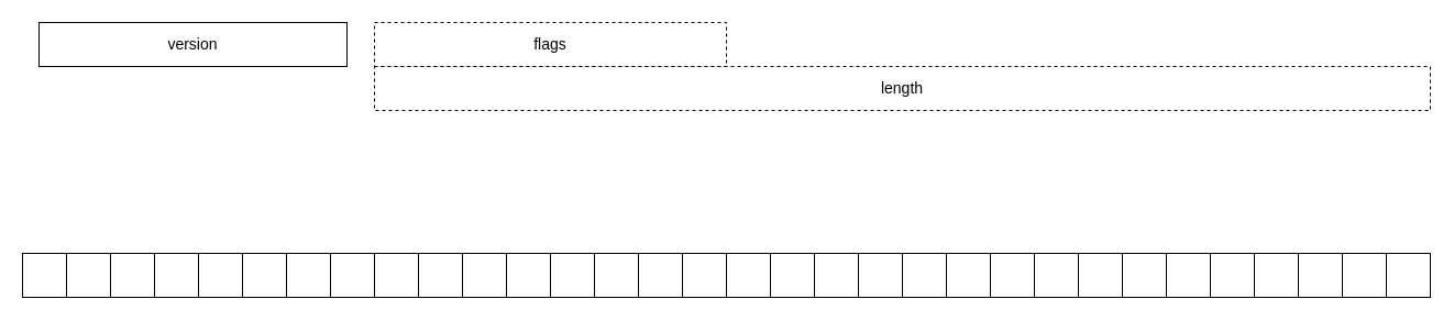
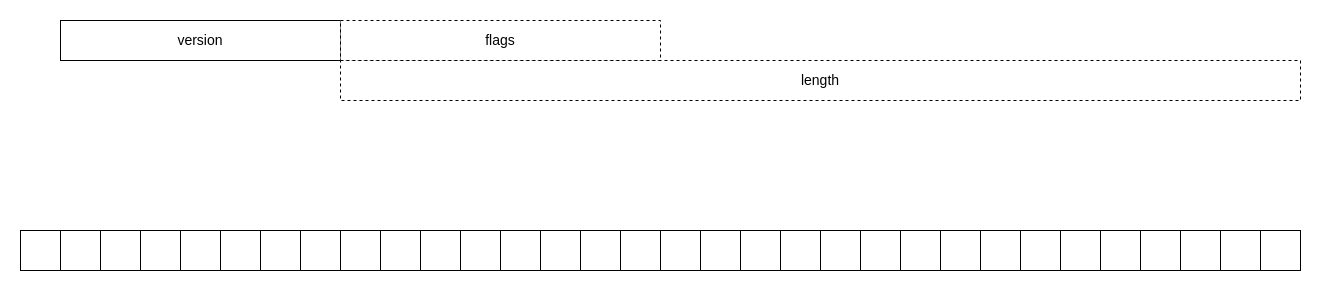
  <mxCell id="0" />
  <mxCell id="1" parent="0" />
  <mxCell id="2" value="" style="rounded=0;whiteSpace=wrap;html=1;fontColor=default;strokeColor=default;fillColor=default;" vertex="1" parent="1"><mxGeometry x="20" y="230" width="40" height="40" as="geometry" /></mxCell>
  <mxCell id="3" value="" style="rounded=0;whiteSpace=wrap;html=1;fontColor=default;strokeColor=default;fillColor=default;" vertex="1" parent="1"><mxGeometry x="60" y="230" width="40" height="40" as="geometry" /></mxCell>
  <mxCell id="4" value="" style="rounded=0;whiteSpace=wrap;html=1;fontColor=default;strokeColor=default;fillColor=default;" vertex="1" parent="1"><mxGeometry x="100" y="230" width="40" height="40" as="geometry" /></mxCell>
  <mxCell id="5" value="" style="rounded=0;whiteSpace=wrap;html=1;fontColor=default;strokeColor=default;fillColor=default;" vertex="1" parent="1"><mxGeometry x="140" y="230" width="40" height="40" as="geometry" /></mxCell>
  <mxCell id="6" value="" style="rounded=0;whiteSpace=wrap;html=1;fontColor=default;strokeColor=default;fillColor=default;" vertex="1" parent="1"><mxGeometry x="180" y="230" width="40" height="40" as="geometry" /></mxCell>
  <mxCell id="7" value="" style="rounded=0;whiteSpace=wrap;html=1;fontColor=default;strokeColor=default;fillColor=default;" vertex="1" parent="1"><mxGeometry x="220" y="230" width="40" height="40" as="geometry" /></mxCell>
  <mxCell id="8" value="" style="rounded=0;whiteSpace=wrap;html=1;fontColor=default;strokeColor=default;fillColor=default;" vertex="1" parent="1"><mxGeometry x="260" y="230" width="40" height="40" as="geometry" /></mxCell>
  <mxCell id="9" value="" style="rounded=0;whiteSpace=wrap;html=1;fontColor=default;strokeColor=default;fillColor=default;" vertex="1" parent="1"><mxGeometry x="300" y="230" width="40" height="40" as="geometry" /></mxCell>
- <mxCell id="10" value="&lt;font style=&quot;font-size: 14px&quot;&gt;version&lt;/font&gt;" style="rounded=0;whiteSpace=wrap;html=1;fontColor=default;strokeColor=default;fillColor=default;" vertex="1" parent="1"><mxGeometry x="35" y="20" width="280" height="40" as="geometry" /></mxCell>
+ <mxCell id="10" value="&lt;font style=&quot;font-size: 14px&quot;&gt;version&lt;/font&gt;" style="rounded=0;whiteSpace=wrap;html=1;fontColor=default;strokeColor=default;fillColor=default;" vertex="1" parent="1"><mxGeometry x="60" y="20" width="280" height="40" as="geometry" /></mxCell>
  <mxCell id="11" value="&lt;font style=&quot;font-size: 14px&quot;&gt;flags&lt;/font&gt;" style="rounded=0;whiteSpace=wrap;html=1;fontColor=default;strokeColor=default;fillColor=default;dashed=1;" vertex="1" parent="1"><mxGeometry x="340" y="20" width="320" height="40" as="geometry" /></mxCell>
  <mxCell id="12" value="" style="rounded=0;whiteSpace=wrap;html=1;fontColor=default;strokeColor=default;fillColor=default;" vertex="1" parent="1"><mxGeometry x="340" y="230" width="40" height="40" as="geometry" /></mxCell>
  <mxCell id="13" value="" style="rounded=0;whiteSpace=wrap;html=1;fontColor=default;strokeColor=default;fillColor=default;" vertex="1" parent="1"><mxGeometry x="380" y="230" width="40" height="40" as="geometry" /></mxCell>
  <mxCell id="14" value="" style="rounded=0;whiteSpace=wrap;html=1;fontColor=default;strokeColor=default;fillColor=default;" vertex="1" parent="1"><mxGeometry x="420" y="230" width="40" height="40" as="geometry" /></mxCell>
  <mxCell id="15" value="" style="rounded=0;whiteSpace=wrap;html=1;fontColor=default;strokeColor=default;fillColor=default;" vertex="1" parent="1"><mxGeometry x="460" y="230" width="40" height="40" as="geometry" /></mxCell>
  <mxCell id="16" value="" style="rounded=0;whiteSpace=wrap;html=1;fontColor=default;strokeColor=default;fillColor=default;" vertex="1" parent="1"><mxGeometry x="500" y="230" width="40" height="40" as="geometry" /></mxCell>
  <mxCell id="17" value="" style="rounded=0;whiteSpace=wrap;html=1;fontColor=default;strokeColor=default;fillColor=default;" vertex="1" parent="1"><mxGeometry x="540" y="230" width="40" height="40" as="geometry" /></mxCell>
  <mxCell id="18" value="" style="rounded=0;whiteSpace=wrap;html=1;fontColor=default;strokeColor=default;fillColor=default;" vertex="1" parent="1"><mxGeometry x="580" y="230" width="40" height="40" as="geometry" /></mxCell>
  <mxCell id="19" value="" style="rounded=0;whiteSpace=wrap;html=1;fontColor=default;strokeColor=default;fillColor=default;" vertex="1" parent="1"><mxGeometry x="620" y="230" width="40" height="40" as="geometry" /></mxCell>
  <mxCell id="20" value="" style="rounded=0;whiteSpace=wrap;html=1;fontColor=default;strokeColor=default;fillColor=default;" vertex="1" parent="1"><mxGeometry x="660" y="230" width="40" height="40" as="geometry" /></mxCell>
  <mxCell id="21" value="" style="rounded=0;whiteSpace=wrap;html=1;fontColor=default;strokeColor=default;fillColor=default;" vertex="1" parent="1"><mxGeometry x="700" y="230" width="40" height="40" as="geometry" /></mxCell>
  <mxCell id="22" value="" style="rounded=0;whiteSpace=wrap;html=1;fontColor=default;strokeColor=default;fillColor=default;" vertex="1" parent="1"><mxGeometry x="740" y="230" width="40" height="40" as="geometry" /></mxCell>
  <mxCell id="23" value="" style="rounded=0;whiteSpace=wrap;html=1;fontColor=default;strokeColor=default;fillColor=default;" vertex="1" parent="1"><mxGeometry x="780" y="230" width="40" height="40" as="geometry" /></mxCell>
  <mxCell id="24" value="" style="rounded=0;whiteSpace=wrap;html=1;fontColor=default;strokeColor=default;fillColor=default;" vertex="1" parent="1"><mxGeometry x="820" y="230" width="40" height="40" as="geometry" /></mxCell>
  <mxCell id="25" value="" style="rounded=0;whiteSpace=wrap;html=1;fontColor=default;strokeColor=default;fillColor=default;" vertex="1" parent="1"><mxGeometry x="860" y="230" width="40" height="40" as="geometry" /></mxCell>
  <mxCell id="26" value="" style="rounded=0;whiteSpace=wrap;html=1;fontColor=default;strokeColor=default;fillColor=default;" vertex="1" parent="1"><mxGeometry x="900" y="230" width="40" height="40" as="geometry" /></mxCell>
  <mxCell id="27" value="" style="rounded=0;whiteSpace=wrap;html=1;fontColor=default;strokeColor=default;fillColor=default;" vertex="1" parent="1"><mxGeometry x="940" y="230" width="40" height="40" as="geometry" /></mxCell>
  <mxCell id="28" value="" style="rounded=0;whiteSpace=wrap;html=1;fontColor=default;strokeColor=default;fillColor=default;" vertex="1" parent="1"><mxGeometry x="980" y="230" width="40" height="40" as="geometry" /></mxCell>
  <mxCell id="29" value="" style="rounded=0;whiteSpace=wrap;html=1;fontColor=default;strokeColor=default;fillColor=default;" vertex="1" parent="1"><mxGeometry x="1020" y="230" width="40" height="40" as="geometry" /></mxCell>
  <mxCell id="30" value="" style="rounded=0;whiteSpace=wrap;html=1;fontColor=default;strokeColor=default;fillColor=default;" vertex="1" parent="1"><mxGeometry x="1060" y="230" width="40" height="40" as="geometry" /></mxCell>
  <mxCell id="31" value="" style="rounded=0;whiteSpace=wrap;html=1;fontColor=default;strokeColor=default;fillColor=default;" vertex="1" parent="1"><mxGeometry x="1100" y="230" width="40" height="40" as="geometry" /></mxCell>
  <mxCell id="32" value="" style="rounded=0;whiteSpace=wrap;html=1;fontColor=default;strokeColor=default;fillColor=default;" vertex="1" parent="1"><mxGeometry x="1140" y="230" width="40" height="40" as="geometry" /></mxCell>
  <mxCell id="33" value="" style="rounded=0;whiteSpace=wrap;html=1;fontColor=default;strokeColor=default;fillColor=default;" vertex="1" parent="1"><mxGeometry x="1180" y="230" width="40" height="40" as="geometry" /></mxCell>
  <mxCell id="34" value="" style="rounded=0;whiteSpace=wrap;html=1;fontColor=default;strokeColor=default;fillColor=default;" vertex="1" parent="1"><mxGeometry x="1220" y="230" width="40" height="40" as="geometry" /></mxCell>
  <mxCell id="35" value="" style="rounded=0;whiteSpace=wrap;html=1;fontColor=default;strokeColor=default;fillColor=default;" vertex="1" parent="1"><mxGeometry x="1260" y="230" width="40" height="40" as="geometry" /></mxCell>
  <mxCell id="36" value="&lt;font style=&quot;font-size: 14px&quot;&gt;length&lt;/font&gt;" style="rounded=0;whiteSpace=wrap;html=1;fontColor=default;strokeColor=default;fillColor=default;dashed=1;" vertex="1" parent="1"><mxGeometry x="340" y="60" width="960" height="40" as="geometry" /></mxCell>
